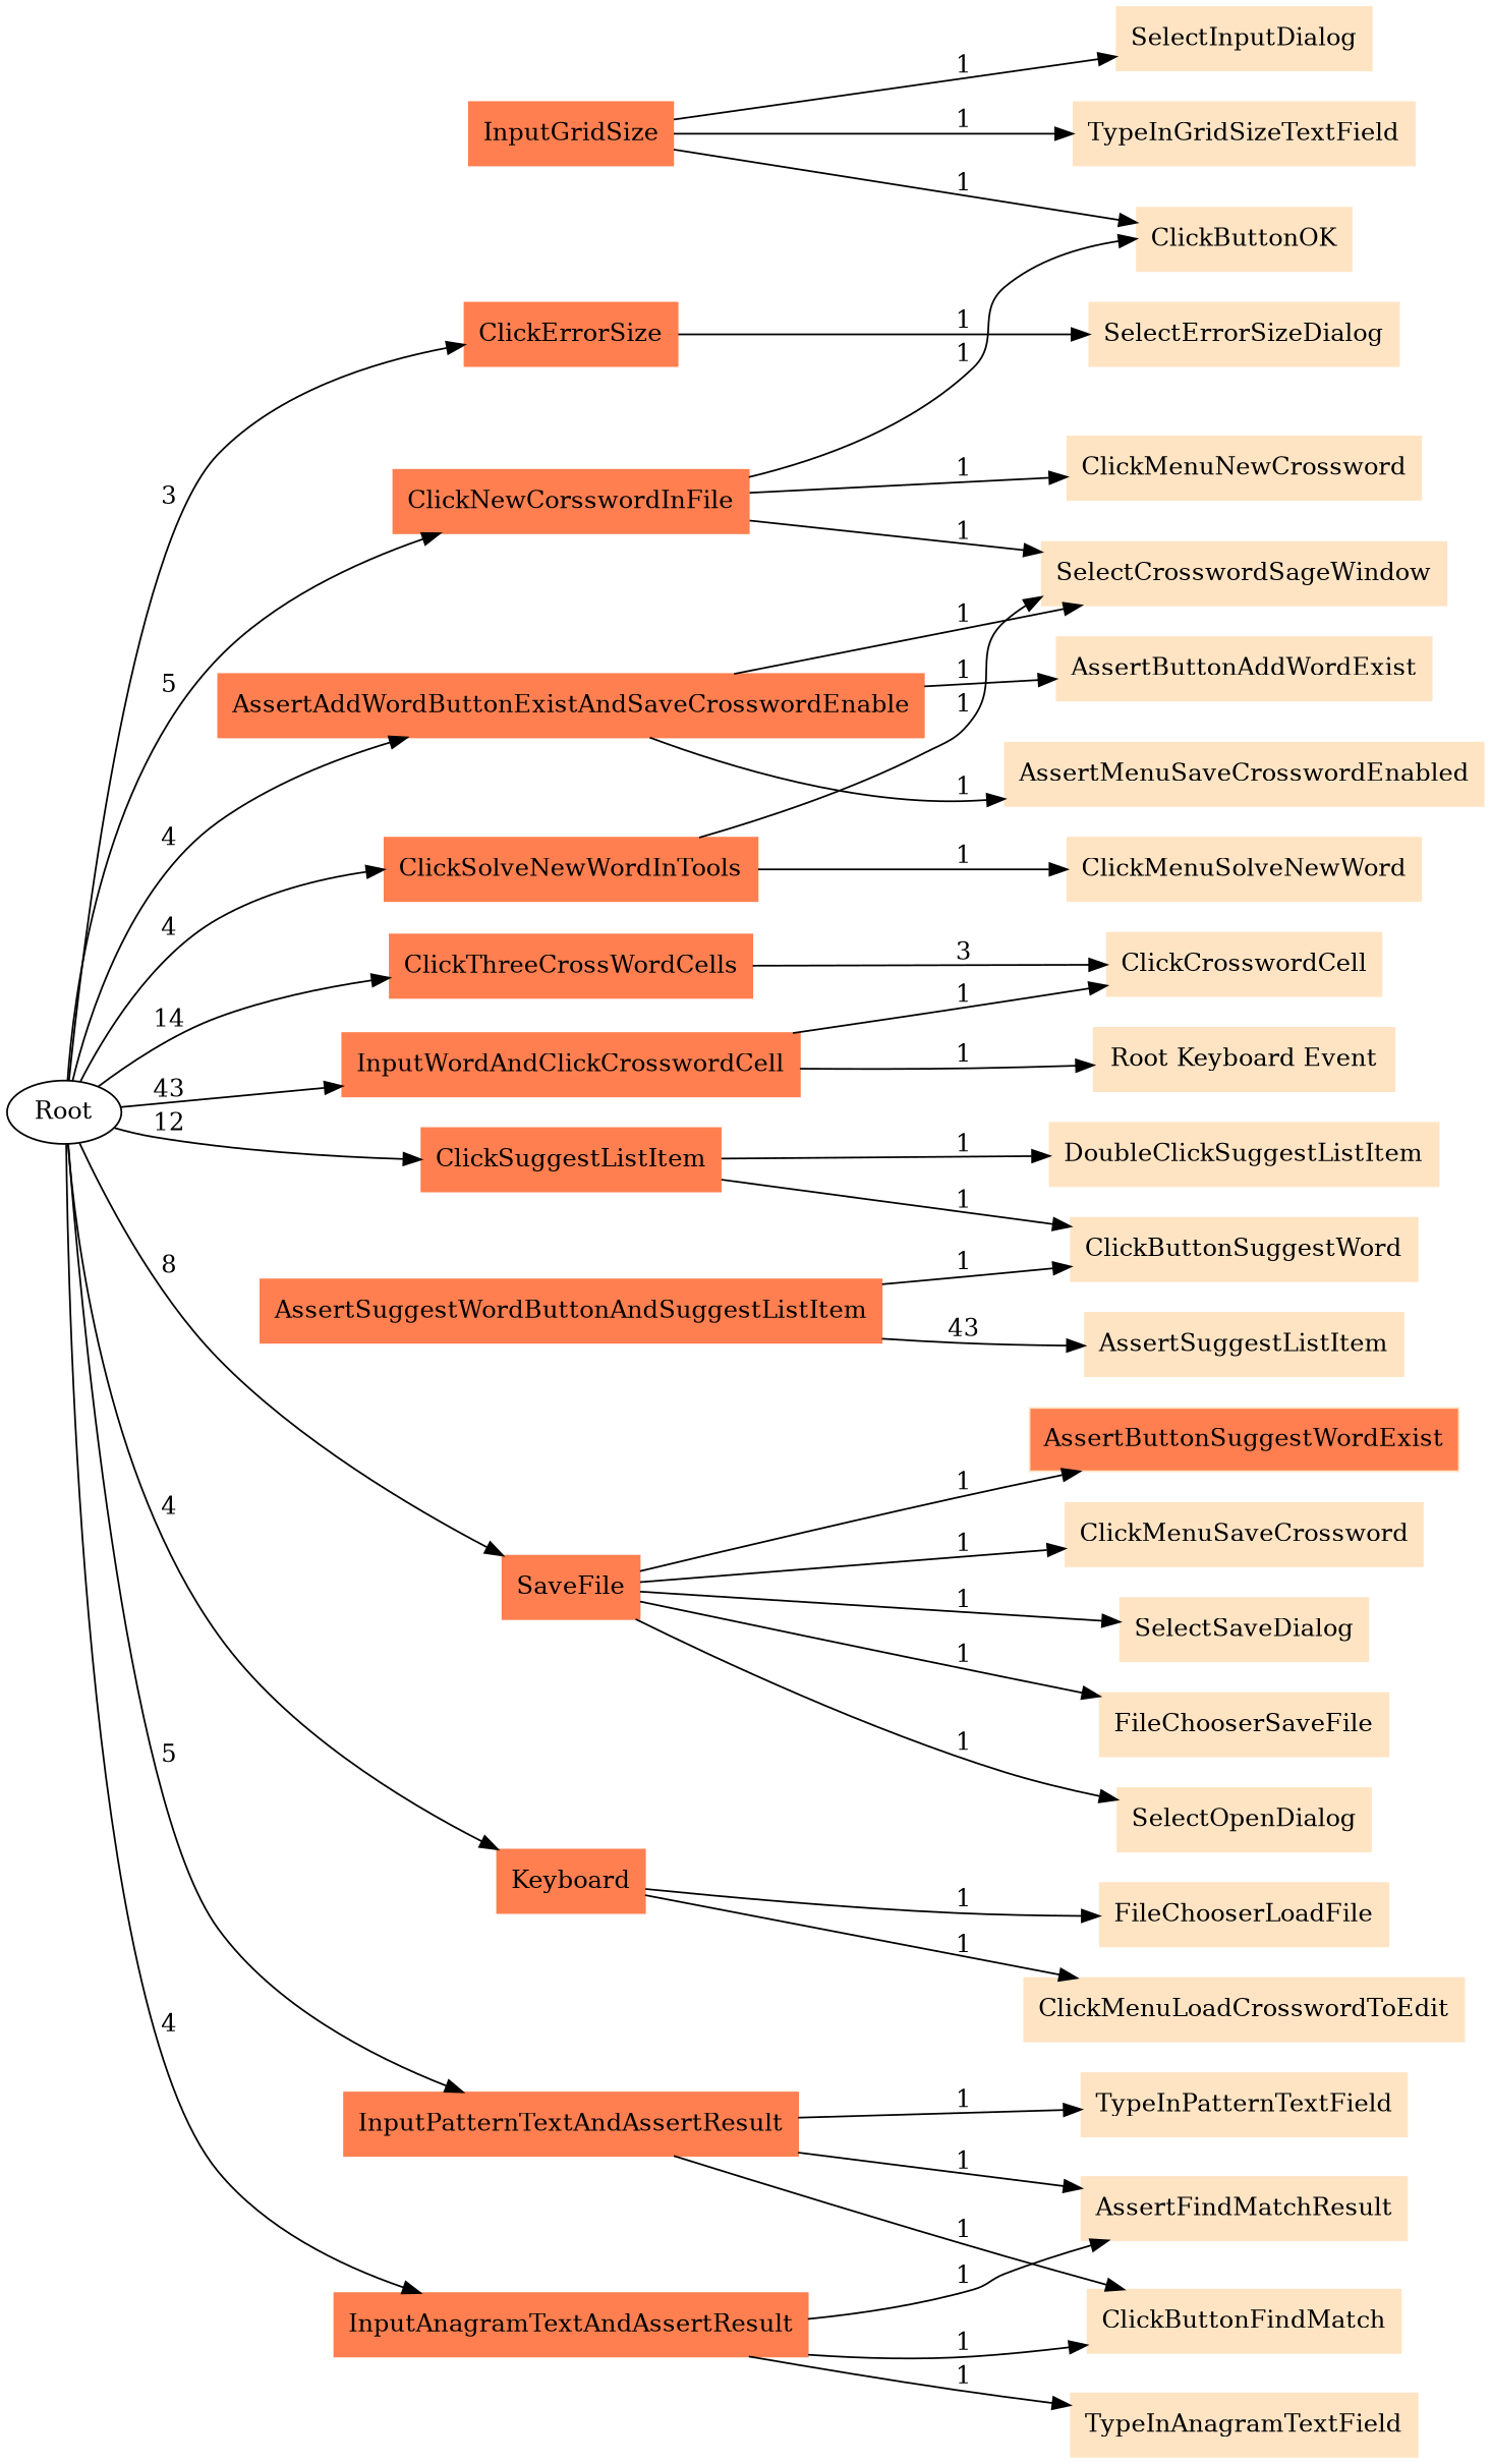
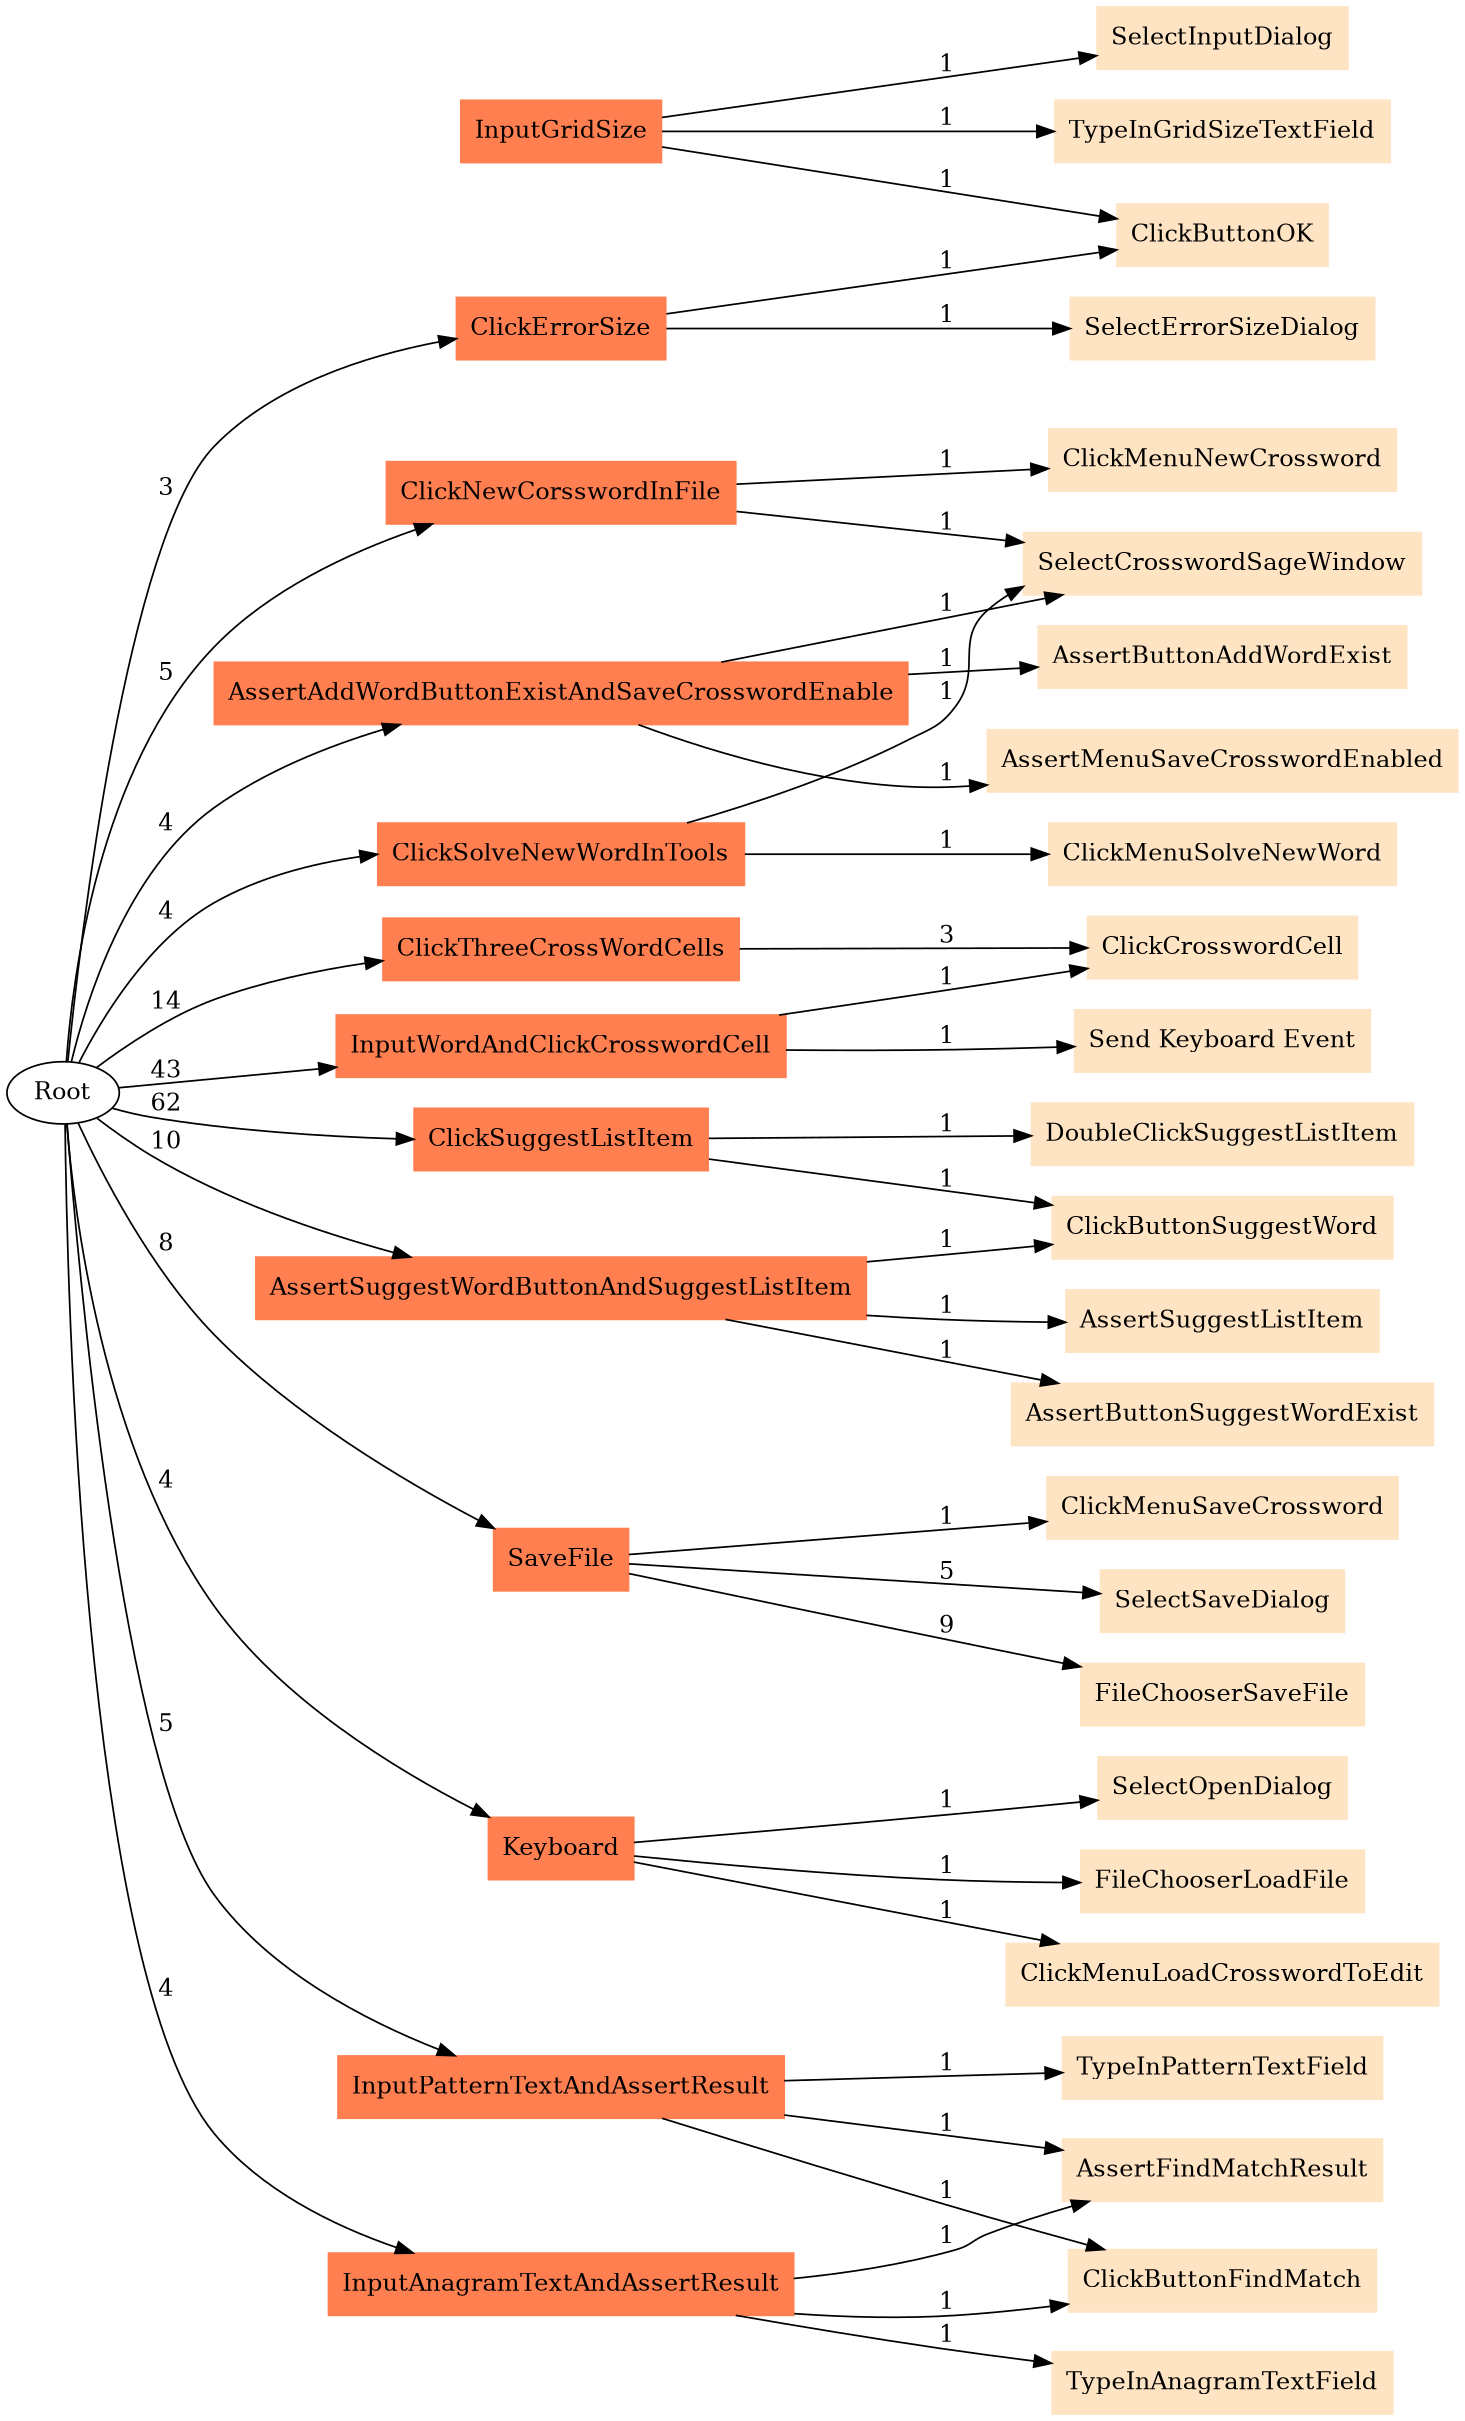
  digraph {
    rankdir=LR
    node [color=bisque shape=box style=filled]
    InputGridSize [color=coral]
    SelectInputDialog
    TypeInGridSizeTextField
    ClickButtonOK
    Root [color="" shape="" style=""]
    AssertAddWordButtonExistAndSaveCrosswordEnable [color=coral]
    ClickNewCorsswordInFile [color=coral]
    ClickErrorSize [color=coral]
    ClickThreeCrossWordCells [color=coral]
    InputWordAndClickCrosswordCell [color=coral]
    ClickSuggestListItem [color=coral]
    AssertSuggestWordButtonAndSuggestListItem [color=coral]
    SaveFile [color=coral]
    n14 [color=coral label=Keyboard]
    ClickSolveNewWordInTools [color=coral]
    InputPatternTextAndAssertResult [color=coral]
    InputAnagramTextAndAssertResult [color=coral]
    SelectCrosswordSageWindow
    AssertButtonAddWordExist
    AssertMenuSaveCrosswordEnabled
    ClickMenuNewCrossword
    SelectErrorSizeDialog
    ClickCrosswordCell
-   "Send Keyboard Event" [label="Root Keyboard Event"]
+   "Send Keyboard Event"
    ClickButtonSuggestWord
    DoubleClickSuggestListItem
-   AssertButtonSuggestWordExist [fillcolor=coral]
+   AssertButtonSuggestWordExist
    AssertSuggestListItem
    ClickMenuSaveCrossword
    SelectSaveDialog
    FileChooserSaveFile
    ClickMenuLoadCrosswordToEdit
    SelectOpenDialog
    FileChooserLoadFile
    ClickMenuSolveNewWord
    TypeInPatternTextField
    ClickButtonFindMatch
    AssertFindMatchResult
    TypeInAnagramTextField
    InputGridSize -> SelectInputDialog [label=1]
    InputGridSize -> TypeInGridSizeTextField [label=1]
    InputGridSize -> ClickButtonOK [label=1]
    Root -> AssertAddWordButtonExistAndSaveCrosswordEnable [label=4]
    Root -> ClickNewCorsswordInFile [label=5]
    Root -> ClickErrorSize [label=3]
    Root -> ClickThreeCrossWordCells [label=14]
    Root -> InputWordAndClickCrosswordCell [label=43]
-   Root -> ClickSuggestListItem [label=12]
+   Root -> ClickSuggestListItem [label=62]
+   Root -> AssertSuggestWordButtonAndSuggestListItem [label=10]
    Root -> SaveFile [label=8]
    Root -> n14 [label=4]
    Root -> ClickSolveNewWordInTools [label=4]
    Root -> InputPatternTextAndAssertResult [label=5]
    Root -> InputAnagramTextAndAssertResult [label=4]
    AssertAddWordButtonExistAndSaveCrosswordEnable -> SelectCrosswordSageWindow [label=1]
    AssertAddWordButtonExistAndSaveCrosswordEnable -> AssertButtonAddWordExist [label=1]
    AssertAddWordButtonExistAndSaveCrosswordEnable -> AssertMenuSaveCrosswordEnabled [label=1]
    ClickNewCorsswordInFile -> SelectCrosswordSageWindow [label=1]
    ClickNewCorsswordInFile -> ClickMenuNewCrossword [label=1]
-   ClickNewCorsswordInFile -> ClickButtonOK [label=1]
+   ClickErrorSize -> ClickButtonOK [label=1]
    ClickErrorSize -> SelectErrorSizeDialog [label=1]
    ClickThreeCrossWordCells -> ClickCrosswordCell [label=3]
    InputWordAndClickCrosswordCell -> ClickCrosswordCell [label=1]
    InputWordAndClickCrosswordCell -> "Send Keyboard Event" [label=1]
    ClickSuggestListItem -> ClickButtonSuggestWord [label=1]
    ClickSuggestListItem -> DoubleClickSuggestListItem [label=1]
    AssertSuggestWordButtonAndSuggestListItem -> ClickButtonSuggestWord [label=1]
-   SaveFile -> AssertButtonSuggestWordExist [label=1]
-   AssertSuggestWordButtonAndSuggestListItem -> AssertSuggestListItem [label=43]
+   AssertSuggestWordButtonAndSuggestListItem -> AssertButtonSuggestWordExist [label=1]
+   AssertSuggestWordButtonAndSuggestListItem -> AssertSuggestListItem [label=1]
    SaveFile -> ClickMenuSaveCrossword [label=1]
-   SaveFile -> SelectSaveDialog [label=1]
-   SaveFile -> FileChooserSaveFile [label=1]
+   SaveFile -> SelectSaveDialog [label=5]
+   SaveFile -> FileChooserSaveFile [label=9]
    n14 -> ClickMenuLoadCrosswordToEdit [label=1]
-   SaveFile -> SelectOpenDialog [label=1]
+   n14 -> SelectOpenDialog [label=1]
    n14 -> FileChooserLoadFile [label=1]
    ClickSolveNewWordInTools -> SelectCrosswordSageWindow [label=1]
    ClickSolveNewWordInTools -> ClickMenuSolveNewWord [label=1]
    InputPatternTextAndAssertResult -> TypeInPatternTextField [label=1]
    InputPatternTextAndAssertResult -> ClickButtonFindMatch [label=1]
    InputPatternTextAndAssertResult -> AssertFindMatchResult [label=1]
    InputAnagramTextAndAssertResult -> ClickButtonFindMatch [label=1]
    InputAnagramTextAndAssertResult -> AssertFindMatchResult [label=1]
    InputAnagramTextAndAssertResult -> TypeInAnagramTextField [label=1]
  }
